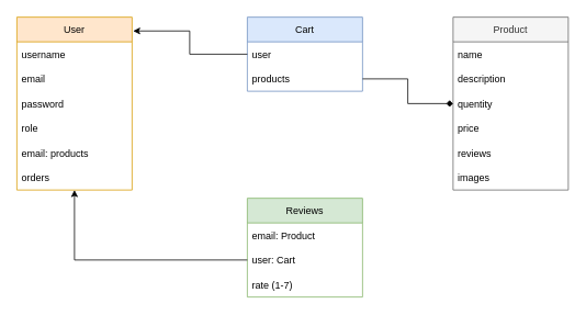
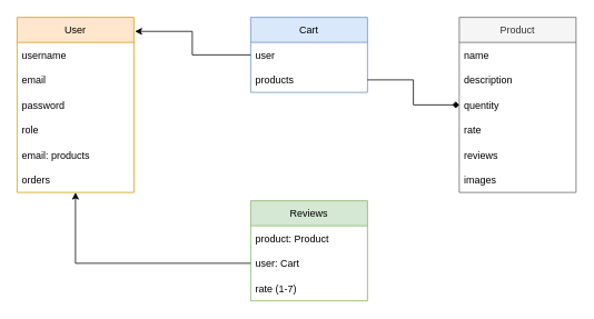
  <mxCell id="0" />
  <mxCell id="1" parent="0" />
  <mxCell id="2" value="Product" style="swimlane;fontStyle=0;childLayout=stackLayout;horizontal=1;startSize=30;horizontalStack=0;resizeParent=1;resizeParentMax=0;resizeLast=0;collapsible=1;marginBottom=0;fillColor=#f5f5f5;fontColor=#333333;strokeColor=#666666;" parent="1" vertex="1"><mxGeometry x="550" y="20" width="140" height="210" as="geometry" /></mxCell>
  <mxCell id="3" value="name" style="text;strokeColor=none;fillColor=none;align=left;verticalAlign=middle;spacingLeft=4;spacingRight=4;overflow=hidden;points=[[0,0.5],[1,0.5]];portConstraint=eastwest;rotatable=0;" parent="2" vertex="1"><mxGeometry y="30" width="140" height="30" as="geometry" /></mxCell>
  <mxCell id="4" value="description" style="text;strokeColor=none;fillColor=none;align=left;verticalAlign=middle;spacingLeft=4;spacingRight=4;overflow=hidden;points=[[0,0.5],[1,0.5]];portConstraint=eastwest;rotatable=0;" parent="2" vertex="1"><mxGeometry y="60" width="140" height="30" as="geometry" /></mxCell>
  <mxCell id="5" value="quentity" style="text;strokeColor=none;fillColor=none;align=left;verticalAlign=middle;spacingLeft=4;spacingRight=4;overflow=hidden;points=[[0,0.5],[1,0.5]];portConstraint=eastwest;rotatable=0;" parent="2" vertex="1"><mxGeometry y="90" width="140" height="30" as="geometry" /></mxCell>
- <mxCell id="6" value="price" style="text;strokeColor=none;fillColor=none;align=left;verticalAlign=middle;spacingLeft=4;spacingRight=4;overflow=hidden;points=[[0,0.5],[1,0.5]];portConstraint=eastwest;rotatable=0;" vertex="1" parent="2"><mxGeometry y="120" width="140" height="30" as="geometry" /></mxCell>
+ <mxCell id="6" value="rate" style="text;strokeColor=none;fillColor=none;align=left;verticalAlign=middle;spacingLeft=4;spacingRight=4;overflow=hidden;points=[[0,0.5],[1,0.5]];portConstraint=eastwest;rotatable=0;" vertex="1" parent="2"><mxGeometry y="120" width="140" height="30" as="geometry" /></mxCell>
  <mxCell id="7" value="reviews" style="text;strokeColor=none;fillColor=none;align=left;verticalAlign=middle;spacingLeft=4;spacingRight=4;overflow=hidden;points=[[0,0.5],[1,0.5]];portConstraint=eastwest;rotatable=0;" parent="2" vertex="1"><mxGeometry y="150" width="140" height="30" as="geometry" /></mxCell>
  <mxCell id="8" value="images" style="text;strokeColor=none;fillColor=none;align=left;verticalAlign=middle;spacingLeft=4;spacingRight=4;overflow=hidden;points=[[0,0.5],[1,0.5]];portConstraint=eastwest;rotatable=0;" parent="2" vertex="1"><mxGeometry y="180" width="140" height="30" as="geometry" /></mxCell>
  <mxCell id="9" value="User" style="swimlane;fontStyle=0;childLayout=stackLayout;horizontal=1;startSize=30;horizontalStack=0;resizeParent=1;resizeParentMax=0;resizeLast=0;collapsible=1;marginBottom=0;fillColor=#ffe6cc;strokeColor=#d79b00;" parent="1" vertex="1"><mxGeometry x="20" y="20" width="140" height="210" as="geometry" /></mxCell>
  <mxCell id="10" value="username" style="text;strokeColor=none;fillColor=none;align=left;verticalAlign=middle;spacingLeft=4;spacingRight=4;overflow=hidden;points=[[0,0.5],[1,0.5]];portConstraint=eastwest;rotatable=0;" parent="9" vertex="1"><mxGeometry y="30" width="140" height="30" as="geometry" /></mxCell>
  <mxCell id="11" value="email" style="text;strokeColor=none;fillColor=none;align=left;verticalAlign=middle;spacingLeft=4;spacingRight=4;overflow=hidden;points=[[0,0.5],[1,0.5]];portConstraint=eastwest;rotatable=0;" parent="9" vertex="1"><mxGeometry y="60" width="140" height="30" as="geometry" /></mxCell>
  <mxCell id="12" value="password" style="text;strokeColor=none;fillColor=none;align=left;verticalAlign=middle;spacingLeft=4;spacingRight=4;overflow=hidden;points=[[0,0.5],[1,0.5]];portConstraint=eastwest;rotatable=0;" parent="9" vertex="1"><mxGeometry y="90" width="140" height="30" as="geometry" /></mxCell>
  <mxCell id="13" value="role" style="text;strokeColor=none;fillColor=none;align=left;verticalAlign=middle;spacingLeft=4;spacingRight=4;overflow=hidden;points=[[0,0.5],[1,0.5]];portConstraint=eastwest;rotatable=0;" parent="9" vertex="1"><mxGeometry y="120" width="140" height="30" as="geometry" /></mxCell>
  <mxCell id="14" value="email: products" style="text;strokeColor=none;fillColor=none;align=left;verticalAlign=middle;spacingLeft=4;spacingRight=4;overflow=hidden;points=[[0,0.5],[1,0.5]];portConstraint=eastwest;rotatable=0;" parent="9" vertex="1"><mxGeometry y="150" width="140" height="30" as="geometry" /></mxCell>
  <mxCell id="15" value="orders" style="text;strokeColor=none;fillColor=none;align=left;verticalAlign=middle;spacingLeft=4;spacingRight=4;overflow=hidden;points=[[0,0.5],[1,0.5]];portConstraint=eastwest;rotatable=0;" parent="9" vertex="1"><mxGeometry y="180" width="140" height="30" as="geometry" /></mxCell>
  <mxCell id="16" value="Reviews" style="swimlane;fontStyle=0;childLayout=stackLayout;horizontal=1;startSize=30;horizontalStack=0;resizeParent=1;resizeParentMax=0;resizeLast=0;collapsible=1;marginBottom=0;fillColor=#d5e8d4;strokeColor=#82b366;" parent="1" vertex="1"><mxGeometry x="300" y="240" width="140" height="120" as="geometry" /></mxCell>
- <mxCell id="17" value="email: Product" style="text;strokeColor=none;fillColor=none;align=left;verticalAlign=middle;spacingLeft=4;spacingRight=4;overflow=hidden;points=[[0,0.5],[1,0.5]];portConstraint=eastwest;rotatable=0;" parent="16" vertex="1"><mxGeometry y="30" width="140" height="30" as="geometry" /></mxCell>
+ <mxCell id="17" value="product: Product" style="text;strokeColor=none;fillColor=none;align=left;verticalAlign=middle;spacingLeft=4;spacingRight=4;overflow=hidden;points=[[0,0.5],[1,0.5]];portConstraint=eastwest;rotatable=0;" parent="16" vertex="1"><mxGeometry y="30" width="140" height="30" as="geometry" /></mxCell>
  <mxCell id="18" value="user: Cart" style="text;strokeColor=none;fillColor=none;align=left;verticalAlign=middle;spacingLeft=4;spacingRight=4;overflow=hidden;points=[[0,0.5],[1,0.5]];portConstraint=eastwest;rotatable=0;" parent="16" vertex="1"><mxGeometry y="60" width="140" height="30" as="geometry" /></mxCell>
  <mxCell id="19" value="rate (1-7)" style="text;strokeColor=none;fillColor=none;align=left;verticalAlign=middle;spacingLeft=4;spacingRight=4;overflow=hidden;points=[[0,0.5],[1,0.5]];portConstraint=eastwest;rotatable=0;" parent="16" vertex="1"><mxGeometry y="90" width="140" height="30" as="geometry" /></mxCell>
  <mxCell id="20" value="Cart" style="swimlane;fontStyle=0;childLayout=stackLayout;horizontal=1;startSize=30;horizontalStack=0;resizeParent=1;resizeParentMax=0;resizeLast=0;collapsible=1;marginBottom=0;fillColor=#dae8fc;strokeColor=#6c8ebf;" parent="1" vertex="1"><mxGeometry x="300" y="20" width="140" height="90" as="geometry" /></mxCell>
  <mxCell id="21" value="user" style="text;strokeColor=none;fillColor=none;align=left;verticalAlign=middle;spacingLeft=4;spacingRight=4;overflow=hidden;points=[[0,0.5],[1,0.5]];portConstraint=eastwest;rotatable=0;" parent="20" vertex="1"><mxGeometry y="30" width="140" height="30" as="geometry" /></mxCell>
  <mxCell id="22" value="products" style="text;strokeColor=none;fillColor=none;align=left;verticalAlign=middle;spacingLeft=4;spacingRight=4;overflow=hidden;points=[[0,0.5],[1,0.5]];portConstraint=eastwest;rotatable=0;" parent="20" vertex="1"><mxGeometry y="60" width="140" height="30" as="geometry" /></mxCell>
  <mxCell id="23" style="edgeStyle=orthogonalEdgeStyle;rounded=0;orthogonalLoop=1;jettySize=auto;html=1;endArrow=diamond;" parent="1" source="22" target="2" edge="1"><mxGeometry relative="1" as="geometry" /></mxCell>
  <mxCell id="24" style="edgeStyle=orthogonalEdgeStyle;rounded=0;orthogonalLoop=1;jettySize=auto;html=1;entryX=1.009;entryY=0.08;entryDx=0;entryDy=0;entryPerimeter=0;" parent="1" source="21" target="9" edge="1"><mxGeometry relative="1" as="geometry" /></mxCell>
  <mxCell id="25" style="edgeStyle=orthogonalEdgeStyle;rounded=0;orthogonalLoop=1;jettySize=auto;html=1;" parent="1" source="18" target="9" edge="1"><mxGeometry relative="1" as="geometry" /></mxCell>
